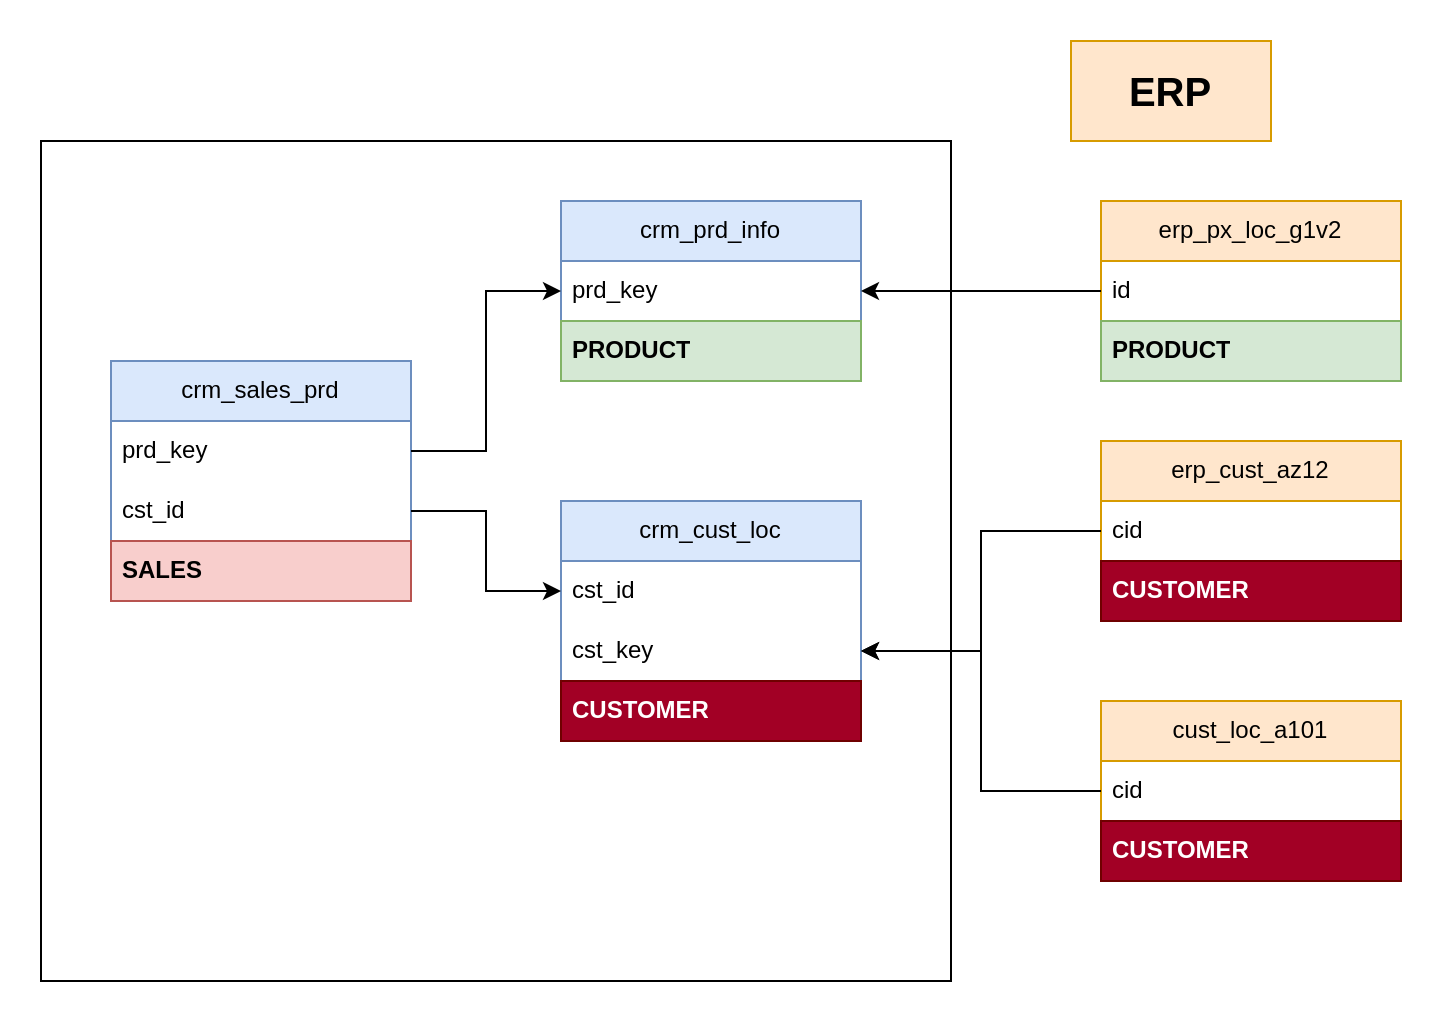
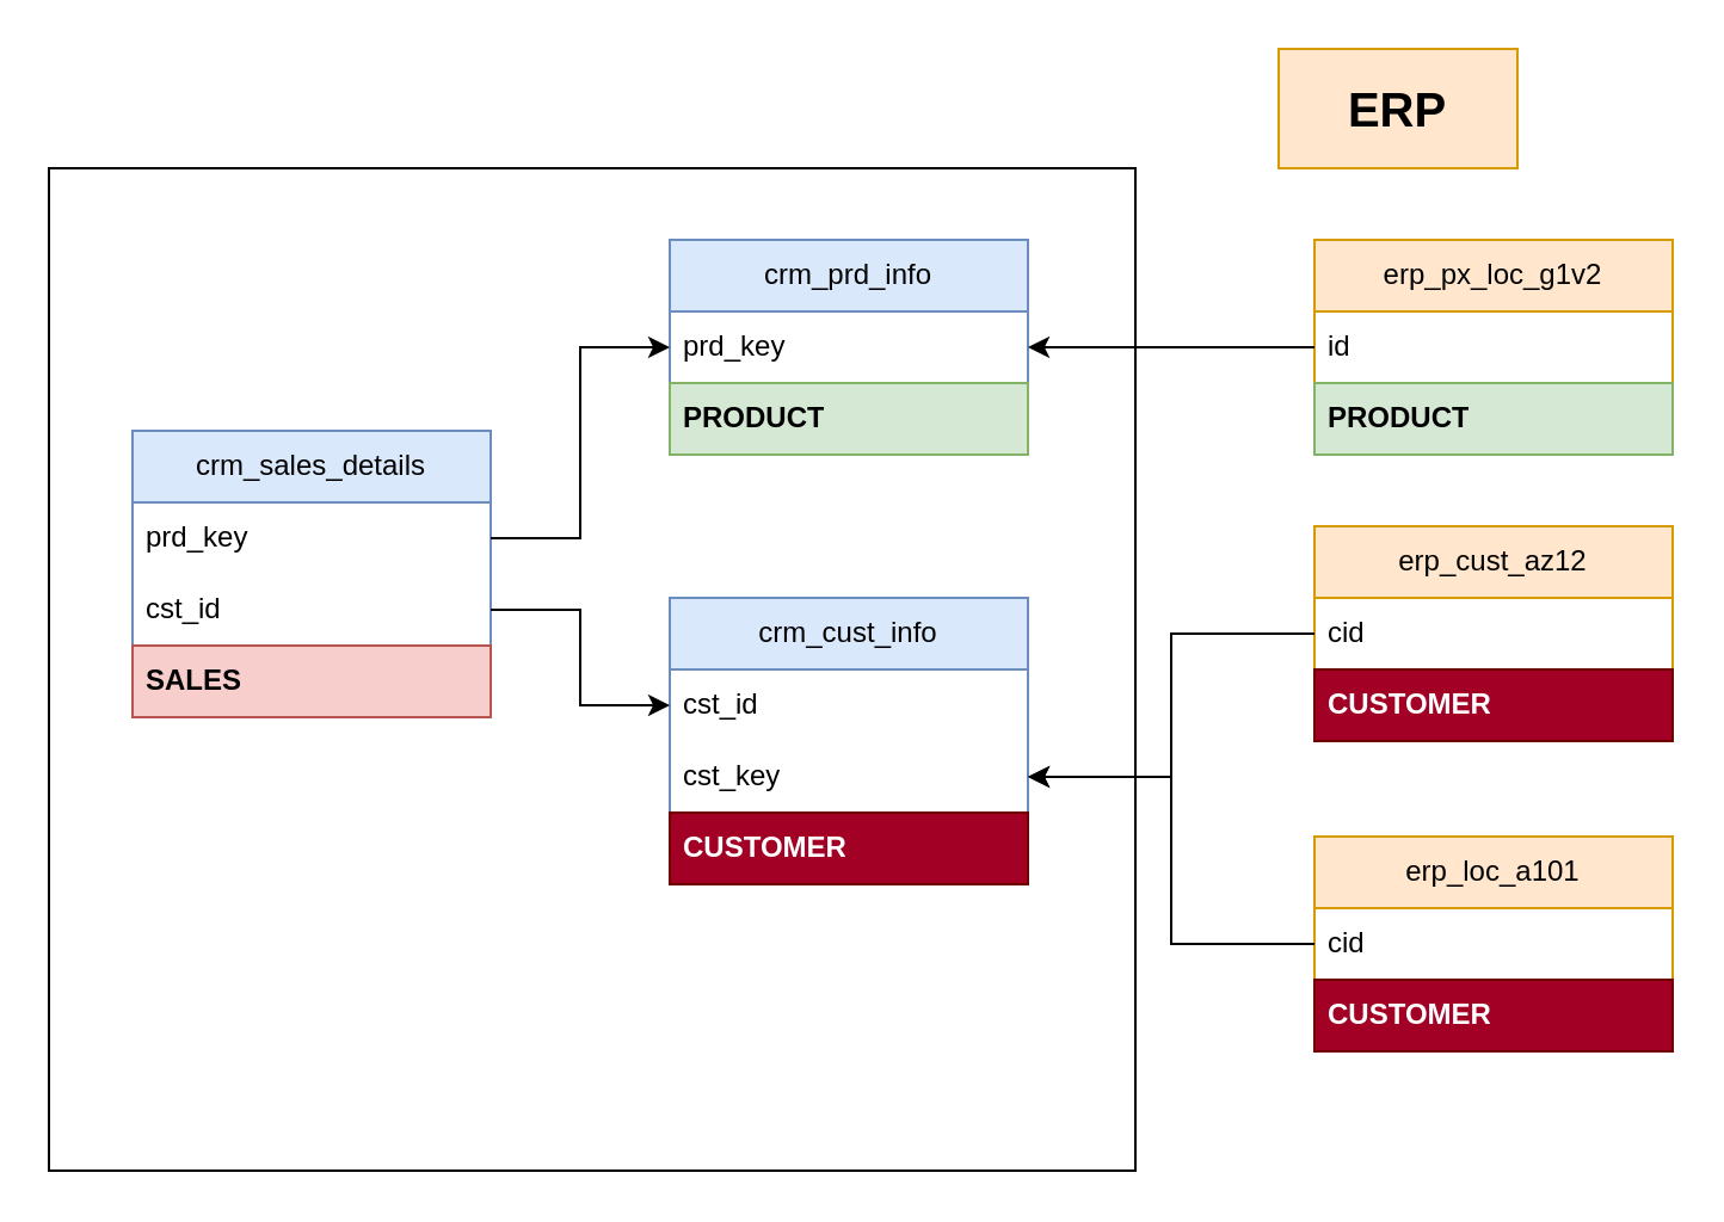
  <mxCell id="0" />
  <mxCell id="1" parent="0" />
- <mxCell id="2" value="crm_cust_loc" style="swimlane;fontStyle=0;childLayout=stackLayout;horizontal=1;startSize=30;horizontalStack=0;resizeParent=1;resizeParentMax=0;resizeLast=0;collapsible=1;marginBottom=0;whiteSpace=wrap;html=1;fillColor=#dae8fc;strokeColor=#6c8ebf;" vertex="1" parent="1"><mxGeometry x="280" y="250" width="150" height="120" as="geometry" /></mxCell>
+ <mxCell id="2" value="crm_cust_info" style="swimlane;fontStyle=0;childLayout=stackLayout;horizontal=1;startSize=30;horizontalStack=0;resizeParent=1;resizeParentMax=0;resizeLast=0;collapsible=1;marginBottom=0;whiteSpace=wrap;html=1;fillColor=#dae8fc;strokeColor=#6c8ebf;" vertex="1" parent="1"><mxGeometry x="280" y="250" width="150" height="120" as="geometry" /></mxCell>
  <mxCell id="3" value="cst_id" style="text;strokeColor=none;fillColor=none;align=left;verticalAlign=middle;spacingLeft=4;spacingRight=4;overflow=hidden;points=[[0,0.5],[1,0.5]];portConstraint=eastwest;rotatable=0;whiteSpace=wrap;html=1;" vertex="1" parent="2"><mxGeometry y="30" width="150" height="30" as="geometry" /></mxCell>
  <mxCell id="4" value="cst_key" style="text;strokeColor=none;fillColor=none;align=left;verticalAlign=middle;spacingLeft=4;spacingRight=4;overflow=hidden;points=[[0,0.5],[1,0.5]];portConstraint=eastwest;rotatable=0;whiteSpace=wrap;html=1;" vertex="1" parent="2"><mxGeometry y="60" width="150" height="30" as="geometry" /></mxCell>
  <mxCell id="5" value="&lt;b&gt;CUSTOMER&lt;/b&gt;" style="text;strokeColor=#6F0000;fillColor=#a20025;align=left;verticalAlign=middle;spacingLeft=4;spacingRight=4;overflow=hidden;points=[[0,0.5],[1,0.5]];portConstraint=eastwest;rotatable=0;whiteSpace=wrap;html=1;fontColor=#ffffff;" vertex="1" parent="2"><mxGeometry y="90" width="150" height="30" as="geometry" /></mxCell>
  <mxCell id="6" value="crm_prd_info" style="swimlane;fontStyle=0;childLayout=stackLayout;horizontal=1;startSize=30;horizontalStack=0;resizeParent=1;resizeParentMax=0;resizeLast=0;collapsible=1;marginBottom=0;whiteSpace=wrap;html=1;fillColor=#dae8fc;strokeColor=#6c8ebf;" vertex="1" parent="1"><mxGeometry x="280" y="100" width="150" height="90" as="geometry" /></mxCell>
  <mxCell id="7" value="prd_key" style="text;strokeColor=none;fillColor=none;align=left;verticalAlign=middle;spacingLeft=4;spacingRight=4;overflow=hidden;points=[[0,0.5],[1,0.5]];portConstraint=eastwest;rotatable=0;whiteSpace=wrap;html=1;" vertex="1" parent="6"><mxGeometry y="30" width="150" height="30" as="geometry" /></mxCell>
  <mxCell id="8" value="&lt;b&gt;PRODUCT&lt;/b&gt;" style="text;strokeColor=#82b366;fillColor=#d5e8d4;align=left;verticalAlign=middle;spacingLeft=4;spacingRight=4;overflow=hidden;points=[[0,0.5],[1,0.5]];portConstraint=eastwest;rotatable=0;whiteSpace=wrap;html=1;" vertex="1" parent="6"><mxGeometry y="60" width="150" height="30" as="geometry" /></mxCell>
- <mxCell id="9" value="crm_sales_prd" style="swimlane;fontStyle=0;childLayout=stackLayout;horizontal=1;startSize=30;horizontalStack=0;resizeParent=1;resizeParentMax=0;resizeLast=0;collapsible=1;marginBottom=0;whiteSpace=wrap;html=1;fillColor=#dae8fc;strokeColor=#6c8ebf;" vertex="1" parent="1"><mxGeometry x="55" y="180" width="150" height="120" as="geometry" /></mxCell>
+ <mxCell id="9" value="crm_sales_details" style="swimlane;fontStyle=0;childLayout=stackLayout;horizontal=1;startSize=30;horizontalStack=0;resizeParent=1;resizeParentMax=0;resizeLast=0;collapsible=1;marginBottom=0;whiteSpace=wrap;html=1;fillColor=#dae8fc;strokeColor=#6c8ebf;" vertex="1" parent="1"><mxGeometry x="55" y="180" width="150" height="120" as="geometry" /></mxCell>
  <mxCell id="10" value="prd_key" style="text;strokeColor=none;fillColor=none;align=left;verticalAlign=middle;spacingLeft=4;spacingRight=4;overflow=hidden;points=[[0,0.5],[1,0.5]];portConstraint=eastwest;rotatable=0;whiteSpace=wrap;html=1;" vertex="1" parent="9"><mxGeometry y="30" width="150" height="30" as="geometry" /></mxCell>
  <mxCell id="11" value="cst_id" style="text;strokeColor=none;fillColor=none;align=left;verticalAlign=middle;spacingLeft=4;spacingRight=4;overflow=hidden;points=[[0,0.5],[1,0.5]];portConstraint=eastwest;rotatable=0;whiteSpace=wrap;html=1;" vertex="1" parent="9"><mxGeometry y="60" width="150" height="30" as="geometry" /></mxCell>
  <mxCell id="12" value="&lt;b&gt;SALES&lt;/b&gt;" style="text;strokeColor=#b85450;fillColor=#f8cecc;align=left;verticalAlign=middle;spacingLeft=4;spacingRight=4;overflow=hidden;points=[[0,0.5],[1,0.5]];portConstraint=eastwest;rotatable=0;whiteSpace=wrap;html=1;" vertex="1" parent="9"><mxGeometry y="90" width="150" height="30" as="geometry" /></mxCell>
  <mxCell id="13" style="edgeStyle=orthogonalEdgeStyle;rounded=0;orthogonalLoop=1;jettySize=auto;html=1;entryX=0;entryY=0.5;entryDx=0;entryDy=0;" edge="1" parent="1" source="11" target="3"><mxGeometry relative="1" as="geometry" /></mxCell>
  <mxCell id="14" style="edgeStyle=orthogonalEdgeStyle;rounded=0;orthogonalLoop=1;jettySize=auto;html=1;entryX=0;entryY=0.5;entryDx=0;entryDy=0;" edge="1" parent="1" source="10" target="7"><mxGeometry relative="1" as="geometry" /></mxCell>
  <mxCell id="15" value="erp_cust_az12" style="swimlane;fontStyle=0;childLayout=stackLayout;horizontal=1;startSize=30;horizontalStack=0;resizeParent=1;resizeParentMax=0;resizeLast=0;collapsible=1;marginBottom=0;whiteSpace=wrap;html=1;fillColor=#ffe6cc;strokeColor=#d79b00;" vertex="1" parent="1"><mxGeometry x="550" y="220" width="150" height="90" as="geometry" /></mxCell>
  <mxCell id="16" value="cid" style="text;strokeColor=none;fillColor=none;align=left;verticalAlign=middle;spacingLeft=4;spacingRight=4;overflow=hidden;points=[[0,0.5],[1,0.5]];portConstraint=eastwest;rotatable=0;whiteSpace=wrap;html=1;" vertex="1" parent="15"><mxGeometry y="30" width="150" height="30" as="geometry" /></mxCell>
  <mxCell id="17" value="CUSTOMER" style="text;strokeColor=#6F0000;fillColor=#a20025;align=left;verticalAlign=middle;spacingLeft=4;spacingRight=4;overflow=hidden;points=[[0,0.5],[1,0.5]];portConstraint=eastwest;rotatable=0;whiteSpace=wrap;html=1;fontStyle=1;fontColor=#ffffff;" vertex="1" parent="15"><mxGeometry y="60" width="150" height="30" as="geometry" /></mxCell>
  <mxCell id="18" style="edgeStyle=orthogonalEdgeStyle;rounded=0;orthogonalLoop=1;jettySize=auto;html=1;entryX=1;entryY=0.5;entryDx=0;entryDy=0;" edge="1" parent="1" source="16" target="4"><mxGeometry relative="1" as="geometry" /></mxCell>
- <mxCell id="19" value="cust_loc_a101" style="swimlane;fontStyle=0;childLayout=stackLayout;horizontal=1;startSize=30;horizontalStack=0;resizeParent=1;resizeParentMax=0;resizeLast=0;collapsible=1;marginBottom=0;whiteSpace=wrap;html=1;fillColor=#ffe6cc;strokeColor=#d79b00;" vertex="1" parent="1"><mxGeometry x="550" y="350" width="150" height="90" as="geometry" /></mxCell>
+ <mxCell id="19" value="erp_loc_a101" style="swimlane;fontStyle=0;childLayout=stackLayout;horizontal=1;startSize=30;horizontalStack=0;resizeParent=1;resizeParentMax=0;resizeLast=0;collapsible=1;marginBottom=0;whiteSpace=wrap;html=1;fillColor=#ffe6cc;strokeColor=#d79b00;" vertex="1" parent="1"><mxGeometry x="550" y="350" width="150" height="90" as="geometry" /></mxCell>
  <mxCell id="20" value="cid" style="text;strokeColor=none;fillColor=none;align=left;verticalAlign=middle;spacingLeft=4;spacingRight=4;overflow=hidden;points=[[0,0.5],[1,0.5]];portConstraint=eastwest;rotatable=0;whiteSpace=wrap;html=1;" vertex="1" parent="19"><mxGeometry y="30" width="150" height="30" as="geometry" /></mxCell>
  <mxCell id="21" value="&lt;b&gt;CUSTOMER&lt;/b&gt;" style="text;strokeColor=#6F0000;fillColor=#a20025;align=left;verticalAlign=middle;spacingLeft=4;spacingRight=4;overflow=hidden;points=[[0,0.5],[1,0.5]];portConstraint=eastwest;rotatable=0;whiteSpace=wrap;html=1;fontColor=#ffffff;" vertex="1" parent="19"><mxGeometry y="60" width="150" height="30" as="geometry" /></mxCell>
  <mxCell id="22" style="edgeStyle=orthogonalEdgeStyle;rounded=0;orthogonalLoop=1;jettySize=auto;html=1;entryX=1;entryY=0.5;entryDx=0;entryDy=0;" edge="1" parent="1" source="20" target="4"><mxGeometry relative="1" as="geometry" /></mxCell>
  <mxCell id="23" value="erp_px_loc_g1v2" style="swimlane;fontStyle=0;childLayout=stackLayout;horizontal=1;startSize=30;horizontalStack=0;resizeParent=1;resizeParentMax=0;resizeLast=0;collapsible=1;marginBottom=0;whiteSpace=wrap;html=1;fillColor=#ffe6cc;strokeColor=#d79b00;" vertex="1" parent="1"><mxGeometry x="550" y="100" width="150" height="90" as="geometry" /></mxCell>
  <mxCell id="24" value="id" style="text;strokeColor=none;fillColor=none;align=left;verticalAlign=middle;spacingLeft=4;spacingRight=4;overflow=hidden;points=[[0,0.5],[1,0.5]];portConstraint=eastwest;rotatable=0;whiteSpace=wrap;html=1;" vertex="1" parent="23"><mxGeometry y="30" width="150" height="30" as="geometry" /></mxCell>
  <mxCell id="25" value="&lt;b&gt;PRODUCT&lt;/b&gt;" style="text;strokeColor=#82b366;fillColor=#d5e8d4;align=left;verticalAlign=middle;spacingLeft=4;spacingRight=4;overflow=hidden;points=[[0,0.5],[1,0.5]];portConstraint=eastwest;rotatable=0;whiteSpace=wrap;html=1;" vertex="1" parent="23"><mxGeometry y="60" width="150" height="30" as="geometry" /></mxCell>
  <mxCell id="26" style="edgeStyle=orthogonalEdgeStyle;rounded=0;orthogonalLoop=1;jettySize=auto;html=1;entryX=1;entryY=0.5;entryDx=0;entryDy=0;" edge="1" parent="1" source="24" target="7"><mxGeometry relative="1" as="geometry" /></mxCell>
  <mxCell id="27" value="&lt;b&gt;&lt;font style=&quot;font-size: 20px;&quot;&gt;ERP&lt;/font&gt;&lt;/b&gt;" style="rounded=0;whiteSpace=wrap;html=1;fillColor=#ffe6cc;strokeColor=#d79b00;" vertex="1" parent="1"><mxGeometry x="535" y="20" width="100" height="50" as="geometry" /></mxCell>
  <mxCell id="28" value="" style="rounded=0;whiteSpace=wrap;html=1;fillColor=none;" vertex="1" parent="1"><mxGeometry x="20" y="70" width="455" height="420" as="geometry" /></mxCell>
